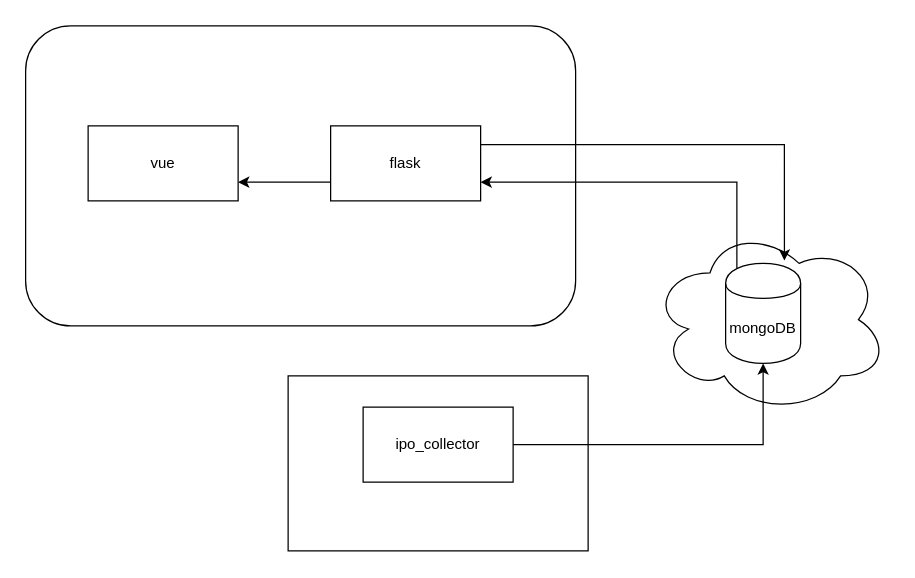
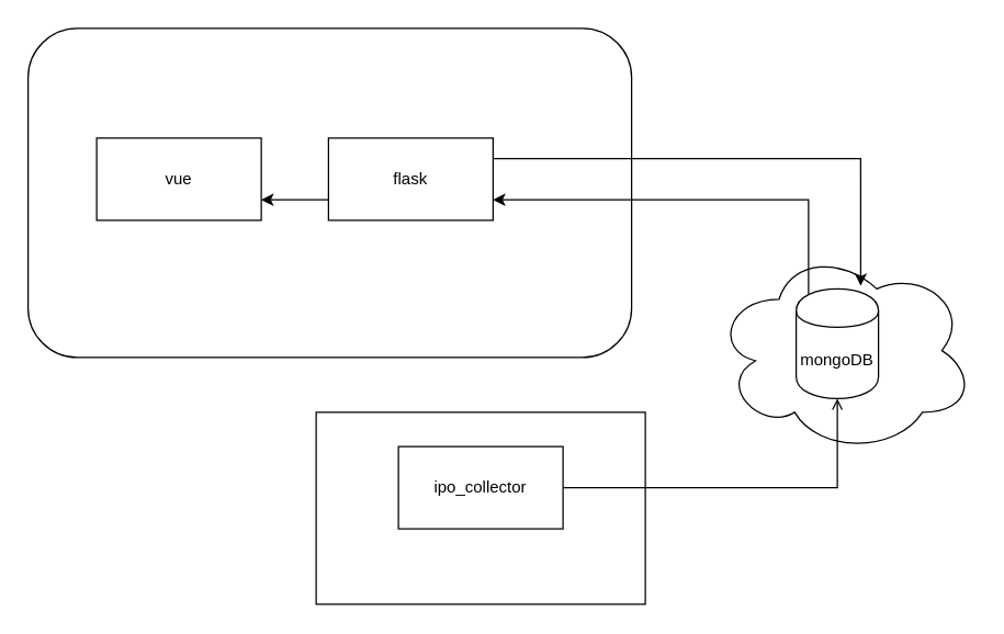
  <mxCell id="0" />
  <mxCell id="1" parent="0" />
  <mxCell id="2" value="" style="whiteSpace=wrap;html=1;" vertex="1" parent="1"><mxGeometry x="230" y="300" width="240" height="140" as="geometry" /></mxCell>
  <mxCell id="3" value="" style="ellipse;shape=cloud;whiteSpace=wrap;html=1;" vertex="1" parent="1"><mxGeometry x="520" y="180" width="190" height="150" as="geometry" /></mxCell>
  <mxCell id="4" value="" style="rounded=1;whiteSpace=wrap;html=1;" vertex="1" parent="1"><mxGeometry x="20" y="20" width="440" height="240" as="geometry" /></mxCell>
  <mxCell id="5" value="vue" style="whiteSpace=wrap;html=1;" vertex="1" parent="1"><mxGeometry x="70" y="100" width="120" height="60" as="geometry" /></mxCell>
  <mxCell id="6" style="edgeStyle=orthogonalEdgeStyle;rounded=0;orthogonalLoop=1;jettySize=auto;html=1;exitX=1;exitY=0.25;exitDx=0;exitDy=0;entryX=0.784;entryY=-0.028;entryDx=0;entryDy=0;entryPerimeter=0;" edge="1" parent="1" source="8" target="10"><mxGeometry relative="1" as="geometry" /></mxCell>
  <mxCell id="7" style="edgeStyle=orthogonalEdgeStyle;rounded=0;orthogonalLoop=1;jettySize=auto;html=1;exitX=0;exitY=0.75;exitDx=0;exitDy=0;" edge="1" parent="1" source="8"><mxGeometry relative="1" as="geometry"><mxPoint x="190" y="145" as="targetPoint" /></mxGeometry></mxCell>
- <mxCell id="8" value="flask" style="whiteSpace=wrap;html=1;" vertex="1" parent="1"><mxGeometry x="264" y="100" width="120" height="60" as="geometry" /></mxCell>
+ <mxCell id="8" value="flask" style="whiteSpace=wrap;html=1;" vertex="1" parent="1"><mxGeometry x="239" y="100" width="120" height="60" as="geometry" /></mxCell>
  <mxCell id="9" style="edgeStyle=orthogonalEdgeStyle;rounded=0;orthogonalLoop=1;jettySize=auto;html=1;exitX=0.15;exitY=0.05;exitDx=0;exitDy=0;exitPerimeter=0;entryX=1;entryY=0.75;entryDx=0;entryDy=0;" edge="1" parent="1" source="10" target="8"><mxGeometry relative="1" as="geometry"><Array as="points"><mxPoint x="589" y="145" /></Array></mxGeometry></mxCell>
  <mxCell id="10" value="mongoDB&lt;br&gt;" style="shape=cylinder;whiteSpace=wrap;html=1;boundedLbl=1;backgroundOutline=1;" vertex="1" parent="1"><mxGeometry x="580" y="210" width="60" height="80" as="geometry" /></mxCell>
- <mxCell id="11" style="edgeStyle=orthogonalEdgeStyle;rounded=0;orthogonalLoop=1;jettySize=auto;html=1;exitX=1;exitY=0.5;exitDx=0;exitDy=0;entryX=0.5;entryY=1;entryDx=0;entryDy=0;" edge="1" parent="1" source="12" target="10"><mxGeometry relative="1" as="geometry" /></mxCell>
+ <mxCell id="11" style="edgeStyle=orthogonalEdgeStyle;rounded=0;orthogonalLoop=1;jettySize=auto;html=1;exitX=1;exitY=0.5;exitDx=0;exitDy=0;entryX=0.5;entryY=1;entryDx=0;entryDy=0;endArrow=open;" edge="1" parent="1" source="12" target="10"><mxGeometry relative="1" as="geometry" /></mxCell>
  <mxCell id="12" value="ipo_collector" style="whiteSpace=wrap;html=1;" vertex="1" parent="1"><mxGeometry x="290" y="325" width="120" height="60" as="geometry" /></mxCell>
